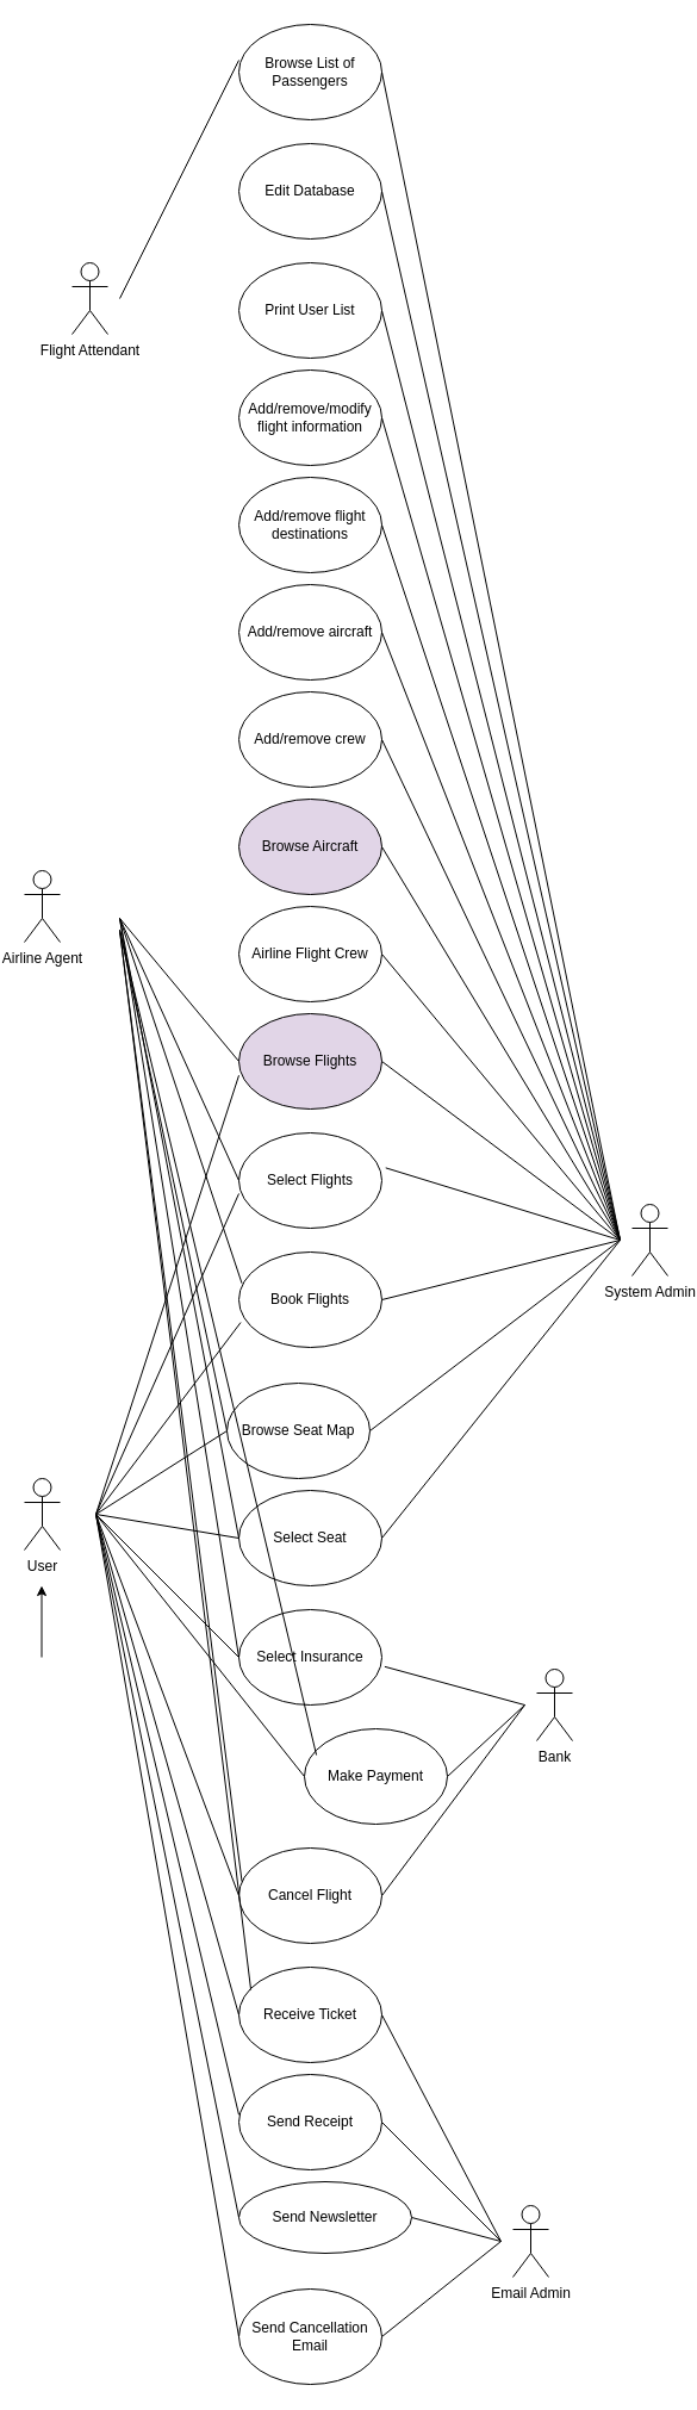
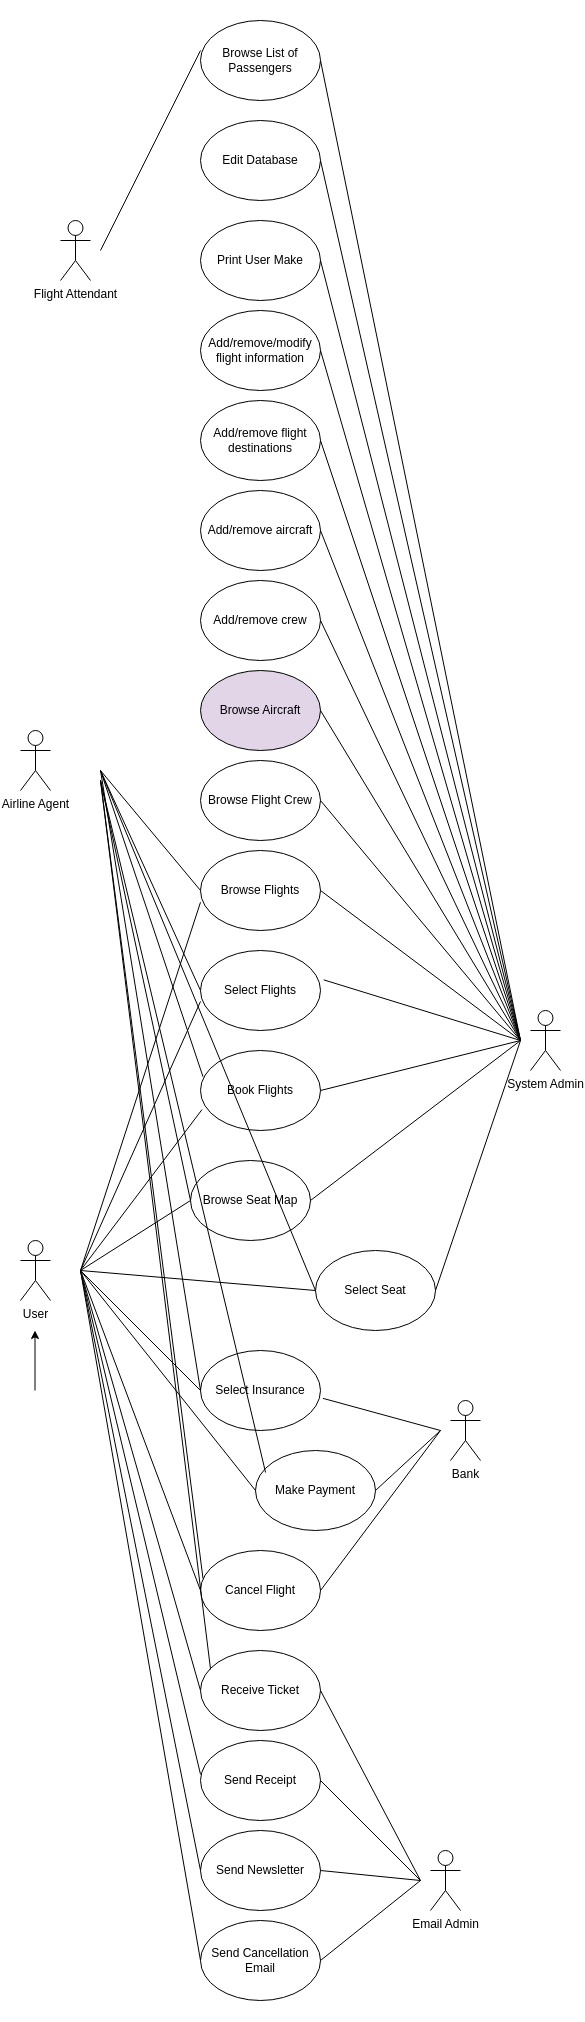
  <mxCell id="0" />
  <mxCell id="1" parent="0" />
  <mxCell id="2" value="User" style="shape=umlActor;verticalLabelPosition=bottom;verticalAlign=top;html=1;outlineConnect=0;" parent="1" vertex="1"><mxGeometry x="20" y="1240" width="30" height="60" as="geometry" /></mxCell>
  <mxCell id="3" value="Bank" style="shape=umlActor;verticalLabelPosition=bottom;verticalAlign=top;html=1;outlineConnect=0;" parent="1" vertex="1"><mxGeometry x="450" y="1400" width="30" height="60" as="geometry" /></mxCell>
  <mxCell id="4" value="System Admin" style="shape=umlActor;verticalLabelPosition=bottom;verticalAlign=top;html=1;outlineConnect=0;" parent="1" vertex="1"><mxGeometry x="530" y="1010" width="30" height="60" as="geometry" /></mxCell>
  <mxCell id="5" value="Email Admin" style="shape=umlActor;verticalLabelPosition=bottom;verticalAlign=top;html=1;outlineConnect=0;" parent="1" vertex="1"><mxGeometry x="430" y="1850" width="30" height="60" as="geometry" /></mxCell>
  <mxCell id="6" value="Select Flights" style="ellipse;whiteSpace=wrap;html=1;" parent="1" vertex="1"><mxGeometry x="200" y="950" width="120" height="80" as="geometry" /></mxCell>
  <mxCell id="7" value="Airline Agent" style="shape=umlActor;verticalLabelPosition=bottom;verticalAlign=top;html=1;outlineConnect=0;" parent="1" vertex="1"><mxGeometry x="20" y="730" width="30" height="60" as="geometry" /></mxCell>
  <mxCell id="8" value="Book Flights" style="ellipse;whiteSpace=wrap;html=1;" parent="1" vertex="1"><mxGeometry x="200" y="1050" width="120" height="80" as="geometry" /></mxCell>
- <mxCell id="9" value="Select Seat" style="ellipse;whiteSpace=wrap;html=1;" parent="1" vertex="1"><mxGeometry x="200" y="1250" width="120" height="80" as="geometry" /></mxCell>
+ <mxCell id="9" value="Select Seat" style="ellipse;whiteSpace=wrap;html=1;" parent="1" vertex="1"><mxGeometry x="315" y="1250" width="120" height="80" as="geometry" /></mxCell>
  <mxCell id="10" value="Make Payment" style="ellipse;whiteSpace=wrap;html=1;" parent="1" vertex="1"><mxGeometry x="255" y="1450" width="120" height="80" as="geometry" /></mxCell>
  <mxCell id="11" value="Cancel Flight" style="ellipse;whiteSpace=wrap;html=1;" parent="1" vertex="1"><mxGeometry x="200" y="1550" width="120" height="80" as="geometry" /></mxCell>
  <mxCell id="12" value="Send Receipt" style="ellipse;whiteSpace=wrap;html=1;" parent="1" vertex="1"><mxGeometry x="200" y="1740" width="120" height="80" as="geometry" /></mxCell>
  <mxCell id="13" value="Send Cancellation Email" style="ellipse;whiteSpace=wrap;html=1;" parent="1" vertex="1"><mxGeometry x="200" y="1920" width="120" height="80" as="geometry" /></mxCell>
  <mxCell id="14" value="" style="endArrow=none;html=1;rounded=0;entryX=0;entryY=0.637;entryDx=0;entryDy=0;entryPerimeter=0;" parent="1" target="6" edge="1"><mxGeometry width="50" height="50" relative="1" as="geometry"><mxPoint x="80" y="1270" as="sourcePoint" /><mxPoint x="130" y="1220" as="targetPoint" /></mxGeometry></mxCell>
  <mxCell id="15" value="Edit Database" style="ellipse;whiteSpace=wrap;html=1;" parent="1" vertex="1"><mxGeometry x="200" y="120" width="120" height="80" as="geometry" /></mxCell>
- <mxCell id="16" value="Send Newsletter" style="ellipse;whiteSpace=wrap;html=1;" parent="1" vertex="1"><mxGeometry x="200" y="1830" width="145" height="60" as="geometry" /></mxCell>
+ <mxCell id="16" value="Send Newsletter" style="ellipse;whiteSpace=wrap;html=1;" parent="1" vertex="1"><mxGeometry x="200" y="1830" width="120" height="80" as="geometry" /></mxCell>
  <mxCell id="17" value="" style="endArrow=none;html=1;rounded=0;entryX=0.013;entryY=0.738;entryDx=0;entryDy=0;entryPerimeter=0;" parent="1" target="8" edge="1"><mxGeometry width="50" height="50" relative="1" as="geometry"><mxPoint x="80" y="1270" as="sourcePoint" /><mxPoint x="210" y="1055.5" as="targetPoint" /></mxGeometry></mxCell>
  <mxCell id="18" value="" style="endArrow=none;html=1;rounded=0;entryX=0;entryY=0.5;entryDx=0;entryDy=0;" parent="1" target="21" edge="1"><mxGeometry width="50" height="50" relative="1" as="geometry"><mxPoint x="80" y="1270" as="sourcePoint" /><mxPoint x="200" y="1190" as="targetPoint" /></mxGeometry></mxCell>
  <mxCell id="19" value="" style="endArrow=none;html=1;rounded=0;entryX=0;entryY=0.5;entryDx=0;entryDy=0;" parent="1" target="9" edge="1"><mxGeometry width="50" height="50" relative="1" as="geometry"><mxPoint x="80" y="1270" as="sourcePoint" /><mxPoint x="210" y="1200" as="targetPoint" /></mxGeometry></mxCell>
  <mxCell id="20" value="Select Insurance" style="ellipse;whiteSpace=wrap;html=1;" parent="1" vertex="1"><mxGeometry x="200" y="1350" width="120" height="80" as="geometry" /></mxCell>
  <mxCell id="21" value="Browse Seat Map" style="ellipse;whiteSpace=wrap;html=1;" parent="1" vertex="1"><mxGeometry x="190" y="1160" width="120" height="80" as="geometry" /></mxCell>
  <mxCell id="22" value="" style="endArrow=none;html=1;rounded=0;entryX=0;entryY=0.5;entryDx=0;entryDy=0;" parent="1" target="20" edge="1"><mxGeometry width="50" height="50" relative="1" as="geometry"><mxPoint x="80" y="1270" as="sourcePoint" /><mxPoint x="210" y="1300" as="targetPoint" /></mxGeometry></mxCell>
  <mxCell id="23" value="" style="endArrow=none;html=1;rounded=0;entryX=0;entryY=0.5;entryDx=0;entryDy=0;" parent="1" target="10" edge="1"><mxGeometry width="50" height="50" relative="1" as="geometry"><mxPoint x="80" y="1270" as="sourcePoint" /><mxPoint x="210" y="1400" as="targetPoint" /></mxGeometry></mxCell>
  <mxCell id="24" value="" style="endArrow=none;html=1;rounded=0;entryX=0;entryY=0.5;entryDx=0;entryDy=0;" parent="1" target="11" edge="1"><mxGeometry width="50" height="50" relative="1" as="geometry"><mxPoint x="80" y="1270" as="sourcePoint" /><mxPoint x="210" y="1500" as="targetPoint" /></mxGeometry></mxCell>
- <mxCell id="25" value="Browse Flights" style="ellipse;whiteSpace=wrap;html=1;fillColor=#e1d5e7;" parent="1" vertex="1"><mxGeometry x="200" y="850" width="120" height="80" as="geometry" /></mxCell>
+ <mxCell id="25" value="Browse Flights" style="ellipse;whiteSpace=wrap;html=1;" parent="1" vertex="1"><mxGeometry x="200" y="850" width="120" height="80" as="geometry" /></mxCell>
  <mxCell id="26" value="" style="endArrow=classic;html=1;rounded=0;" parent="1" edge="1"><mxGeometry width="50" height="50" relative="1" as="geometry"><mxPoint x="34.5" y="1390" as="sourcePoint" /><mxPoint x="34.5" y="1330" as="targetPoint" /></mxGeometry></mxCell>
  <mxCell id="27" value="" style="endArrow=none;html=1;rounded=0;entryX=0;entryY=0.647;entryDx=0;entryDy=0;entryPerimeter=0;" parent="1" target="25" edge="1"><mxGeometry width="50" height="50" relative="1" as="geometry"><mxPoint x="80" y="1270" as="sourcePoint" /><mxPoint x="170" y="930" as="targetPoint" /></mxGeometry></mxCell>
  <mxCell id="28" value="" style="endArrow=none;html=1;rounded=0;exitX=1.02;exitY=0.598;exitDx=0;exitDy=0;exitPerimeter=0;" parent="1" source="20" edge="1"><mxGeometry width="50" height="50" relative="1" as="geometry"><mxPoint x="350" y="1480" as="sourcePoint" /><mxPoint x="440" y="1430" as="targetPoint" /></mxGeometry></mxCell>
  <mxCell id="29" value="" style="endArrow=none;html=1;rounded=0;exitX=1;exitY=0.5;exitDx=0;exitDy=0;" parent="1" source="10" edge="1"><mxGeometry width="50" height="50" relative="1" as="geometry"><mxPoint x="350" y="1480" as="sourcePoint" /><mxPoint x="440" y="1430" as="targetPoint" /></mxGeometry></mxCell>
  <mxCell id="30" value="" style="endArrow=none;html=1;rounded=0;exitX=1;exitY=0.5;exitDx=0;exitDy=0;" parent="1" source="11" edge="1"><mxGeometry width="50" height="50" relative="1" as="geometry"><mxPoint x="350" y="1480" as="sourcePoint" /><mxPoint x="440" y="1430" as="targetPoint" /></mxGeometry></mxCell>
  <mxCell id="31" value="" style="endArrow=none;html=1;rounded=0;exitX=1;exitY=0.5;exitDx=0;exitDy=0;" parent="1" source="12" edge="1"><mxGeometry width="50" height="50" relative="1" as="geometry"><mxPoint x="350" y="1880" as="sourcePoint" /><mxPoint x="420" y="1880" as="targetPoint" /></mxGeometry></mxCell>
  <mxCell id="32" value="" style="endArrow=none;html=1;rounded=0;exitX=1;exitY=0.5;exitDx=0;exitDy=0;" parent="1" source="16" edge="1"><mxGeometry width="50" height="50" relative="1" as="geometry"><mxPoint x="350" y="1780" as="sourcePoint" /><mxPoint x="420" y="1880" as="targetPoint" /></mxGeometry></mxCell>
  <mxCell id="33" value="" style="endArrow=none;html=1;rounded=0;exitX=1;exitY=0.5;exitDx=0;exitDy=0;" parent="1" source="13" edge="1"><mxGeometry width="50" height="50" relative="1" as="geometry"><mxPoint x="260" y="2020" as="sourcePoint" /><mxPoint x="420" y="1880" as="targetPoint" /></mxGeometry></mxCell>
  <mxCell id="34" value="Flight Attendant" style="shape=umlActor;verticalLabelPosition=bottom;verticalAlign=top;html=1;outlineConnect=0;" parent="1" vertex="1"><mxGeometry x="60" y="220" width="30" height="60" as="geometry" /></mxCell>
  <mxCell id="35" value="" style="endArrow=none;html=1;rounded=0;exitX=1;exitY=0.5;exitDx=0;exitDy=0;" parent="1" source="25" edge="1"><mxGeometry width="50" height="50" relative="1" as="geometry"><mxPoint x="350" y="1120" as="sourcePoint" /><mxPoint x="520" y="1040" as="targetPoint" /></mxGeometry></mxCell>
  <mxCell id="36" value="Receive Ticket" style="ellipse;whiteSpace=wrap;html=1;" parent="1" vertex="1"><mxGeometry x="200" y="1650" width="120" height="80" as="geometry" /></mxCell>
  <mxCell id="37" value="" style="endArrow=none;html=1;rounded=0;entryX=0;entryY=0.5;entryDx=0;entryDy=0;" parent="1" target="36" edge="1"><mxGeometry width="50" height="50" relative="1" as="geometry"><mxPoint x="80" y="1270" as="sourcePoint" /><mxPoint x="130" y="1700" as="targetPoint" /></mxGeometry></mxCell>
  <mxCell id="38" value="" style="endArrow=none;html=1;rounded=0;exitX=1;exitY=0.5;exitDx=0;exitDy=0;" parent="1" source="36" edge="1"><mxGeometry width="50" height="50" relative="1" as="geometry"><mxPoint x="350" y="1720" as="sourcePoint" /><mxPoint x="420" y="1880" as="targetPoint" /></mxGeometry></mxCell>
- <mxCell id="39" value="Airline Flight Crew" style="ellipse;whiteSpace=wrap;html=1;" parent="1" vertex="1"><mxGeometry x="200" y="760" width="120" height="80" as="geometry" /></mxCell>
+ <mxCell id="39" value="Browse Flight Crew" style="ellipse;whiteSpace=wrap;html=1;" parent="1" vertex="1"><mxGeometry x="200" y="760" width="120" height="80" as="geometry" /></mxCell>
  <mxCell id="40" value="Browse Aircraft" style="ellipse;whiteSpace=wrap;html=1;fillColor=#e1d5e7;" parent="1" vertex="1"><mxGeometry x="200" y="670" width="120" height="80" as="geometry" /></mxCell>
  <mxCell id="41" value="" style="endArrow=none;html=1;rounded=0;exitX=1;exitY=0.5;exitDx=0;exitDy=0;" parent="1" source="39" edge="1"><mxGeometry width="50" height="50" relative="1" as="geometry"><mxPoint x="350" y="930" as="sourcePoint" /><mxPoint x="520" y="1040" as="targetPoint" /></mxGeometry></mxCell>
  <mxCell id="42" value="" style="endArrow=none;html=1;rounded=0;exitX=1;exitY=0.5;exitDx=0;exitDy=0;" parent="1" source="40" edge="1"><mxGeometry width="50" height="50" relative="1" as="geometry"><mxPoint x="350" y="930" as="sourcePoint" /><mxPoint x="520" y="1040" as="targetPoint" /></mxGeometry></mxCell>
  <mxCell id="43" value="Add/remove crew" style="ellipse;whiteSpace=wrap;html=1;" parent="1" vertex="1"><mxGeometry x="200" y="580" width="120" height="80" as="geometry" /></mxCell>
  <mxCell id="44" value="Add/remove aircraft" style="ellipse;whiteSpace=wrap;html=1;" parent="1" vertex="1"><mxGeometry x="200" y="490" width="120" height="80" as="geometry" /></mxCell>
  <mxCell id="45" value="Add/remove flight destinations" style="ellipse;whiteSpace=wrap;html=1;" parent="1" vertex="1"><mxGeometry x="200" y="400" width="120" height="80" as="geometry" /></mxCell>
  <mxCell id="46" value="Add/remove/modify flight information" style="ellipse;whiteSpace=wrap;html=1;" parent="1" vertex="1"><mxGeometry x="200" y="310" width="120" height="80" as="geometry" /></mxCell>
- <mxCell id="47" value="Print User List" style="ellipse;whiteSpace=wrap;html=1;" parent="1" vertex="1"><mxGeometry x="200" y="220" width="120" height="80" as="geometry" /></mxCell>
+ <mxCell id="47" value="Print User Make" style="ellipse;whiteSpace=wrap;html=1;" parent="1" vertex="1"><mxGeometry x="200" y="220" width="120" height="80" as="geometry" /></mxCell>
  <mxCell id="48" value="" style="endArrow=none;html=1;rounded=0;exitX=1;exitY=0.5;exitDx=0;exitDy=0;" parent="1" source="43" edge="1"><mxGeometry width="50" height="50" relative="1" as="geometry"><mxPoint x="350" y="480" as="sourcePoint" /><mxPoint x="520" y="1040" as="targetPoint" /></mxGeometry></mxCell>
  <mxCell id="49" value="" style="endArrow=none;html=1;rounded=0;exitX=1;exitY=0.5;exitDx=0;exitDy=0;" parent="1" source="44" edge="1"><mxGeometry width="50" height="50" relative="1" as="geometry"><mxPoint x="330" y="630" as="sourcePoint" /><mxPoint x="520" y="1040" as="targetPoint" /></mxGeometry></mxCell>
  <mxCell id="50" value="" style="endArrow=none;html=1;rounded=0;exitX=1;exitY=0.5;exitDx=0;exitDy=0;" parent="1" source="45" edge="1"><mxGeometry width="50" height="50" relative="1" as="geometry"><mxPoint x="390" y="500" as="sourcePoint" /><mxPoint x="520" y="1040" as="targetPoint" /></mxGeometry></mxCell>
  <mxCell id="51" value="" style="endArrow=none;html=1;rounded=0;exitX=1;exitY=0.5;exitDx=0;exitDy=0;" parent="1" source="46" edge="1"><mxGeometry width="50" height="50" relative="1" as="geometry"><mxPoint x="380" y="330" as="sourcePoint" /><mxPoint x="520" y="1040" as="targetPoint" /></mxGeometry></mxCell>
  <mxCell id="52" value="" style="endArrow=none;html=1;rounded=0;exitX=1;exitY=0.5;exitDx=0;exitDy=0;" parent="1" source="47" edge="1"><mxGeometry width="50" height="50" relative="1" as="geometry"><mxPoint x="350" y="500" as="sourcePoint" /><mxPoint x="520" y="1040" as="targetPoint" /></mxGeometry></mxCell>
  <mxCell id="53" value="Browse List of Passengers" style="ellipse;whiteSpace=wrap;html=1;" parent="1" vertex="1"><mxGeometry x="200" y="20" width="120" height="80" as="geometry" /></mxCell>
  <mxCell id="54" value="" style="endArrow=none;html=1;rounded=0;" parent="1" edge="1"><mxGeometry width="50" height="50" relative="1" as="geometry"><mxPoint x="100" y="250" as="sourcePoint" /><mxPoint x="200" y="50" as="targetPoint" /></mxGeometry></mxCell>
  <mxCell id="55" value="" style="endArrow=none;html=1;rounded=0;exitX=1;exitY=0.5;exitDx=0;exitDy=0;" parent="1" source="15" edge="1"><mxGeometry width="50" height="50" relative="1" as="geometry"><mxPoint x="350" y="100" as="sourcePoint" /><mxPoint x="520" y="1040" as="targetPoint" /></mxGeometry></mxCell>
  <mxCell id="56" value="" style="endArrow=none;html=1;rounded=0;exitX=1.027;exitY=0.367;exitDx=0;exitDy=0;exitPerimeter=0;" parent="1" source="6" edge="1"><mxGeometry width="50" height="50" relative="1" as="geometry"><mxPoint x="350" y="940" as="sourcePoint" /><mxPoint x="520" y="1040" as="targetPoint" /></mxGeometry></mxCell>
  <mxCell id="57" value="" style="endArrow=none;html=1;rounded=0;exitX=1;exitY=0.5;exitDx=0;exitDy=0;" parent="1" source="8" edge="1"><mxGeometry width="50" height="50" relative="1" as="geometry"><mxPoint x="350" y="1140" as="sourcePoint" /><mxPoint x="520" y="1040" as="targetPoint" /></mxGeometry></mxCell>
  <mxCell id="58" value="" style="endArrow=none;html=1;rounded=0;exitX=1;exitY=0.5;exitDx=0;exitDy=0;" parent="1" source="21" edge="1"><mxGeometry width="50" height="50" relative="1" as="geometry"><mxPoint x="350" y="1340" as="sourcePoint" /><mxPoint x="520" y="1040" as="targetPoint" /></mxGeometry></mxCell>
  <mxCell id="59" value="" style="endArrow=none;html=1;rounded=0;exitX=1;exitY=0.5;exitDx=0;exitDy=0;" parent="1" source="9" edge="1"><mxGeometry width="50" height="50" relative="1" as="geometry"><mxPoint x="350" y="1140" as="sourcePoint" /><mxPoint x="520" y="1040" as="targetPoint" /></mxGeometry></mxCell>
  <mxCell id="60" value="" style="endArrow=none;html=1;rounded=0;entryX=0;entryY=0.423;entryDx=0;entryDy=0;entryPerimeter=0;" parent="1" target="12" edge="1"><mxGeometry width="50" height="50" relative="1" as="geometry"><mxPoint x="80" y="1270" as="sourcePoint" /><mxPoint x="150" y="1855" as="targetPoint" /></mxGeometry></mxCell>
  <mxCell id="61" value="" style="endArrow=none;html=1;rounded=0;entryX=0;entryY=0.5;entryDx=0;entryDy=0;" parent="1" target="16" edge="1"><mxGeometry width="50" height="50" relative="1" as="geometry"><mxPoint x="80" y="1270" as="sourcePoint" /><mxPoint x="400" y="1590" as="targetPoint" /></mxGeometry></mxCell>
  <mxCell id="62" value="" style="endArrow=none;html=1;rounded=0;entryX=0;entryY=0.5;entryDx=0;entryDy=0;" parent="1" target="13" edge="1"><mxGeometry width="50" height="50" relative="1" as="geometry"><mxPoint x="80" y="1270" as="sourcePoint" /><mxPoint x="400" y="1790" as="targetPoint" /></mxGeometry></mxCell>
  <mxCell id="63" value="" style="endArrow=none;html=1;rounded=0;" parent="1" edge="1"><mxGeometry width="50" height="50" relative="1" as="geometry"><mxPoint x="320" y="60" as="sourcePoint" /><mxPoint x="520" y="1040" as="targetPoint" /></mxGeometry></mxCell>
  <mxCell id="64" value="" style="endArrow=none;html=1;rounded=0;entryX=0;entryY=0.5;entryDx=0;entryDy=0;" edge="1" parent="1" target="25"><mxGeometry width="50" height="50" relative="1" as="geometry"><mxPoint x="100" y="770" as="sourcePoint" /><mxPoint x="160" y="730" as="targetPoint" /></mxGeometry></mxCell>
  <mxCell id="65" value="" style="endArrow=none;html=1;rounded=0;exitX=0;exitY=0.5;exitDx=0;exitDy=0;" edge="1" parent="1" source="6"><mxGeometry width="50" height="50" relative="1" as="geometry"><mxPoint x="60" y="950" as="sourcePoint" /><mxPoint x="100" y="770" as="targetPoint" /></mxGeometry></mxCell>
  <mxCell id="66" value="" style="endArrow=none;html=1;rounded=0;exitX=0;exitY=0.5;exitDx=0;exitDy=0;" edge="1" parent="1" source="21"><mxGeometry width="50" height="50" relative="1" as="geometry"><mxPoint x="90" y="1080" as="sourcePoint" /><mxPoint x="100" y="780" as="targetPoint" /></mxGeometry></mxCell>
  <mxCell id="67" value="" style="endArrow=none;html=1;rounded=0;exitX=0;exitY=0.5;exitDx=0;exitDy=0;" edge="1" parent="1" source="9"><mxGeometry width="50" height="50" relative="1" as="geometry"><mxPoint x="30" y="1010" as="sourcePoint" /><mxPoint x="100" y="770" as="targetPoint" /></mxGeometry></mxCell>
  <mxCell id="68" value="" style="endArrow=none;html=1;rounded=0;" edge="1" parent="1"><mxGeometry width="50" height="50" relative="1" as="geometry"><mxPoint x="200" y="1390" as="sourcePoint" /><mxPoint x="100" y="770" as="targetPoint" /></mxGeometry></mxCell>
  <mxCell id="69" value="" style="endArrow=none;html=1;rounded=0;exitX=0.084;exitY=0.275;exitDx=0;exitDy=0;exitPerimeter=0;" edge="1" parent="1" source="10"><mxGeometry width="50" height="50" relative="1" as="geometry"><mxPoint x="-10" y="1020" as="sourcePoint" /><mxPoint x="100" y="780" as="targetPoint" /></mxGeometry></mxCell>
  <mxCell id="70" value="" style="endArrow=none;html=1;rounded=0;exitX=0.021;exitY=0.351;exitDx=0;exitDy=0;exitPerimeter=0;" edge="1" parent="1" source="11"><mxGeometry width="50" height="50" relative="1" as="geometry"><mxPoint x="-10" y="990" as="sourcePoint" /><mxPoint x="100" y="780" as="targetPoint" /></mxGeometry></mxCell>
  <mxCell id="71" value="" style="endArrow=none;html=1;rounded=0;exitX=0.084;exitY=0.238;exitDx=0;exitDy=0;exitPerimeter=0;" edge="1" parent="1" source="36"><mxGeometry width="50" height="50" relative="1" as="geometry"><mxPoint x="-20" y="970" as="sourcePoint" /><mxPoint x="100" y="780" as="targetPoint" /></mxGeometry></mxCell>
  <mxCell id="72" value="" style="endArrow=none;html=1;rounded=0;entryX=0.021;entryY=0.328;entryDx=0;entryDy=0;entryPerimeter=0;" edge="1" parent="1" target="8"><mxGeometry width="50" height="50" relative="1" as="geometry"><mxPoint x="100" y="770" as="sourcePoint" /><mxPoint x="270" y="780" as="targetPoint" /></mxGeometry></mxCell>
